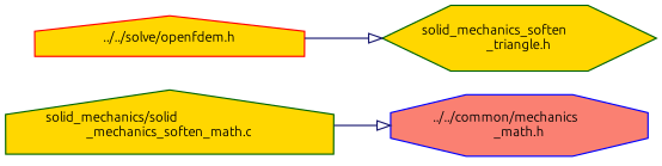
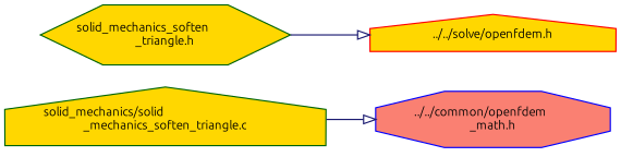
  digraph {
    fontname=Ubuntu
    rankdir=LR
    node [color=darkgreen fillcolor=gold fontname=Ubuntu fontsize=10 shape=house style=filled]
    edge [arrowhead=onormal color=midnightblue fontname=Ubuntu fontsize=10 labelfontname=Helvetica labelfontsize=10 style=solid]
-   n1 [fontcolor=black height=0.2 label="solid_mechanics/solid\l_mechanics_soften_math.c" width=0.4]
-   n2 [color=blue fillcolor=salmon height=0.2 label="../../common/mechanics\l_math.h" shape=octagon width=0.4]
+   n1 [fontcolor=black height=0.2 label="solid_mechanics/solid\l_mechanics_soften_triangle.c" width=0.4]
+   n2 [color=blue fillcolor=salmon height=0.2 label="../../common/openfdem\l_math.h" shape=octagon width=0.4]
    n3 [height=0.2 label="solid_mechanics_soften\l_triangle.h" shape=hexagon width=0.4]
    n4 [color=red height=0.2 label="../../solve/openfdem.h" width=0.4]
    n1 -> n2
-   n4 -> n3
+   n3 -> n4
  }
